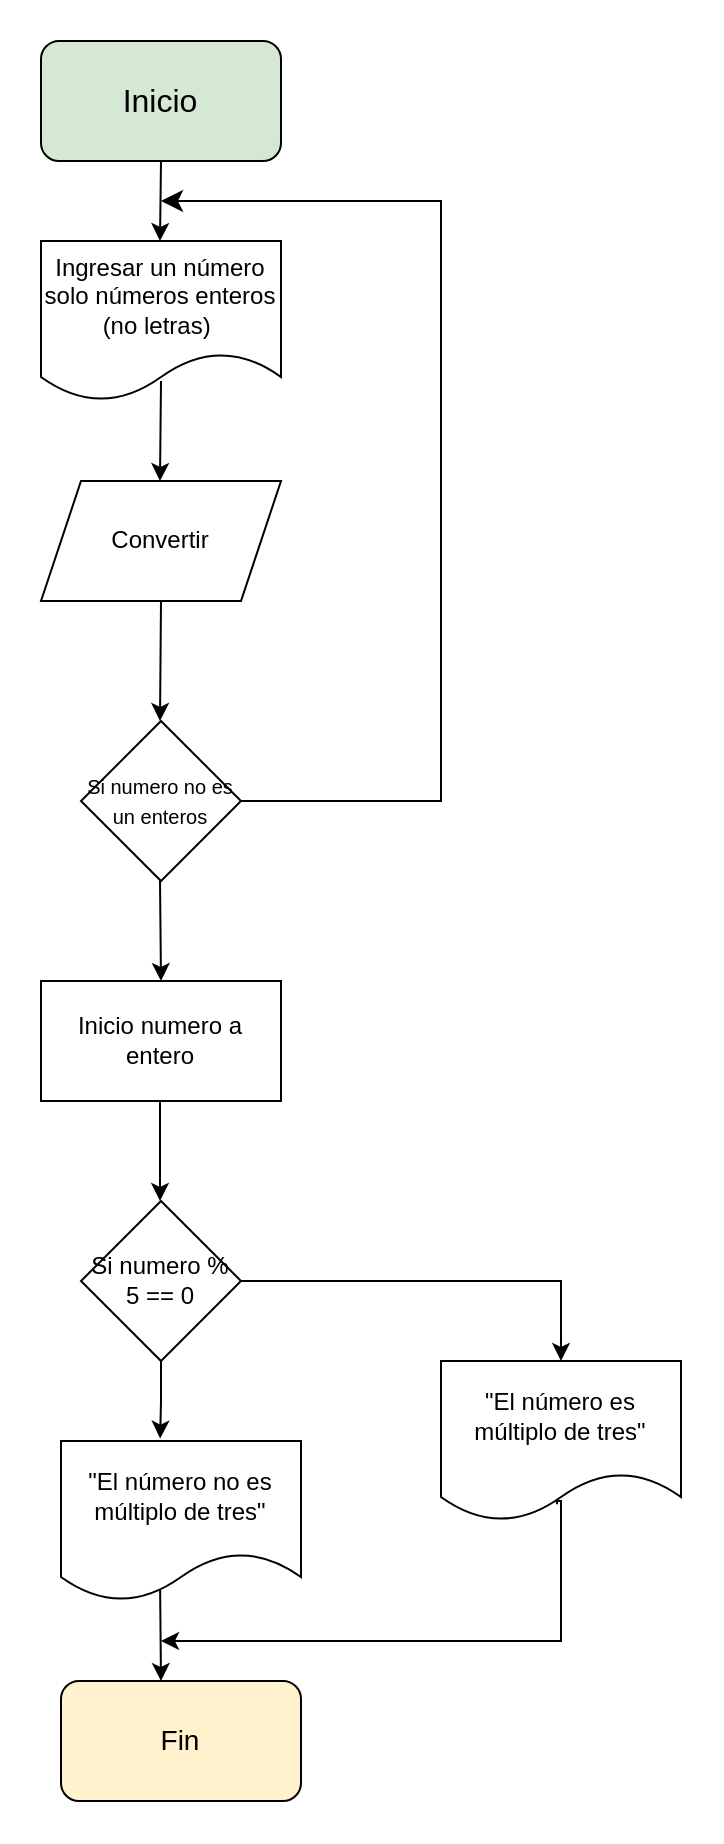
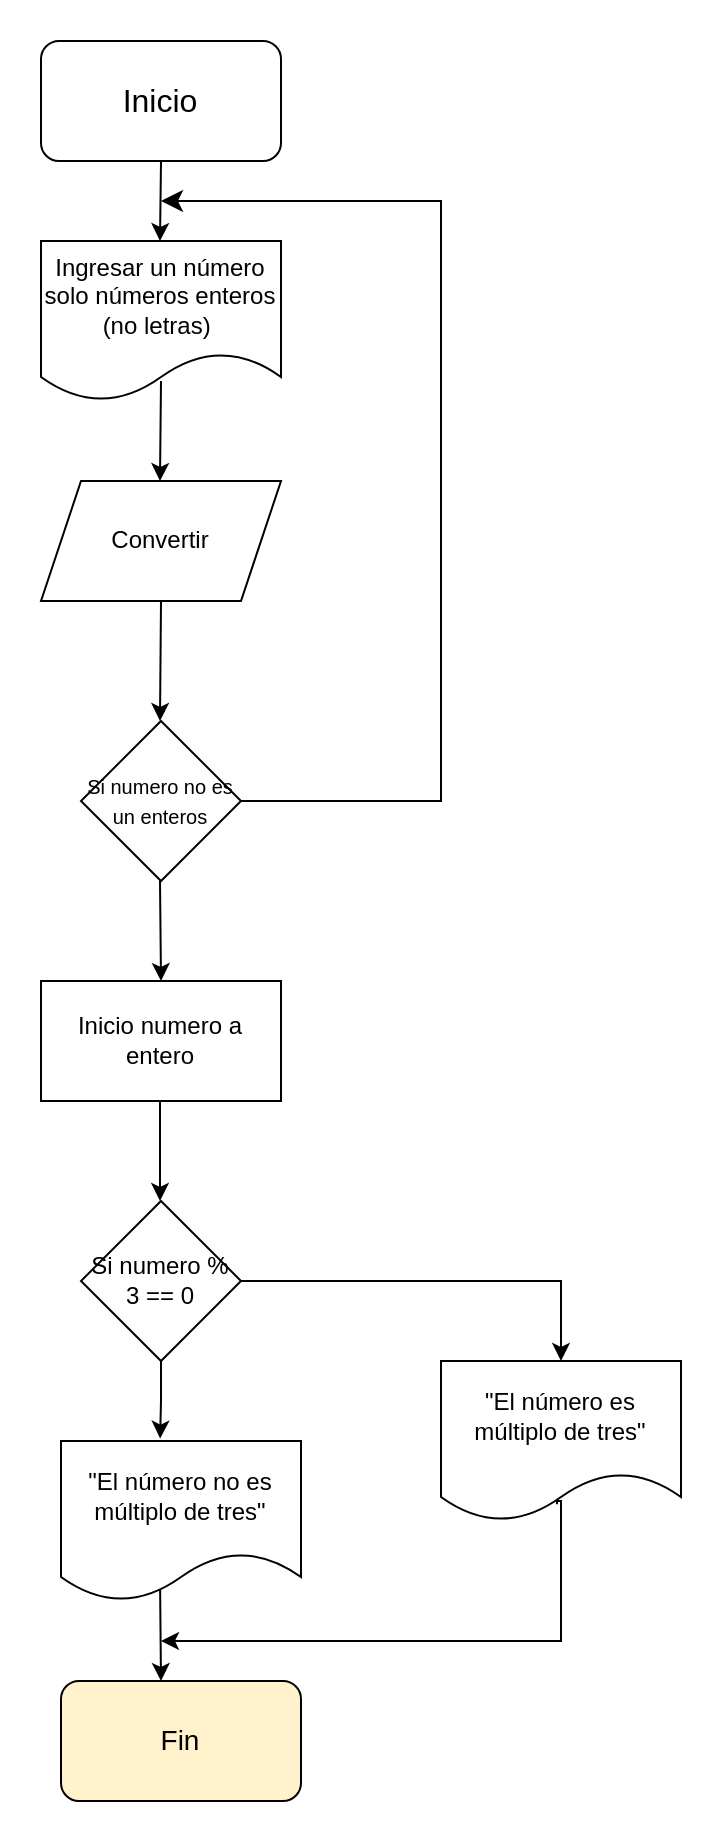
  <mxCell id="0" />
  <mxCell id="1" parent="0" />
- <mxCell id="2" value="&lt;font size=&quot;3&quot;&gt;Inicio&lt;/font&gt;" style="rounded=1;whiteSpace=wrap;html=1;fillColor=#d5e8d4;" vertex="1" parent="1"><mxGeometry x="20" y="20" width="120" height="60" as="geometry" /></mxCell>
+ <mxCell id="2" value="&lt;font size=&quot;3&quot;&gt;Inicio&lt;/font&gt;" style="rounded=1;whiteSpace=wrap;html=1;" vertex="1" parent="1"><mxGeometry x="20" y="20" width="120" height="60" as="geometry" /></mxCell>
  <mxCell id="3" value="Ingresar un número solo números enteros (no letras)&amp;nbsp;" style="shape=document;whiteSpace=wrap;html=1;boundedLbl=1;" vertex="1" parent="1"><mxGeometry x="20" y="120" width="120" height="80" as="geometry" /></mxCell>
  <mxCell id="4" value="Convertir" style="shape=parallelogram;perimeter=parallelogramPerimeter;whiteSpace=wrap;html=1;fixedSize=1;" vertex="1" parent="1"><mxGeometry x="20" y="240" width="120" height="60" as="geometry" /></mxCell>
  <mxCell id="5" value="&lt;font size=&quot;1&quot;&gt;Si numero no es un enteros&lt;/font&gt;" style="rhombus;whiteSpace=wrap;html=1;" vertex="1" parent="1"><mxGeometry x="40" y="360" width="80" height="80" as="geometry" /></mxCell>
  <mxCell id="6" value="" style="edgeStyle=segmentEdgeStyle;endArrow=classic;html=1;curved=0;rounded=0;endSize=8;startSize=8;" edge="1" parent="1"><mxGeometry width="50" height="50" relative="1" as="geometry"><mxPoint x="120" y="400" as="sourcePoint" /><mxPoint x="80" y="100" as="targetPoint" /><Array as="points"><mxPoint x="220" y="400" /><mxPoint x="220" y="100" /></Array></mxGeometry></mxCell>
  <mxCell id="7" value="" style="endArrow=classic;html=1;rounded=0;" edge="1" parent="1"><mxGeometry width="50" height="50" relative="1" as="geometry"><mxPoint x="80" y="300" as="sourcePoint" /><mxPoint x="79.5" y="360" as="targetPoint" /></mxGeometry></mxCell>
  <mxCell id="8" value="" style="endArrow=classic;html=1;rounded=0;" edge="1" parent="1"><mxGeometry width="50" height="50" relative="1" as="geometry"><mxPoint x="80" y="190" as="sourcePoint" /><mxPoint x="79.5" y="240" as="targetPoint" /></mxGeometry></mxCell>
  <mxCell id="9" value="" style="endArrow=classic;html=1;rounded=0;" edge="1" parent="1"><mxGeometry width="50" height="50" relative="1" as="geometry"><mxPoint x="80" y="80" as="sourcePoint" /><mxPoint x="79.5" y="120" as="targetPoint" /></mxGeometry></mxCell>
  <mxCell id="10" value="" style="endArrow=classic;html=1;rounded=0;" edge="1" parent="1"><mxGeometry width="50" height="50" relative="1" as="geometry"><mxPoint x="79.5" y="440" as="sourcePoint" /><mxPoint x="80" y="490" as="targetPoint" /></mxGeometry></mxCell>
  <mxCell id="11" value="Inicio numero a entero" style="rounded=0;whiteSpace=wrap;html=1;" vertex="1" parent="1"><mxGeometry x="20" y="490" width="120" height="60" as="geometry" /></mxCell>
  <mxCell id="12" value="" style="endArrow=classic;html=1;rounded=0;" edge="1" parent="1"><mxGeometry width="50" height="50" relative="1" as="geometry"><mxPoint x="79.5" y="550" as="sourcePoint" /><mxPoint x="79.5" y="600" as="targetPoint" /></mxGeometry></mxCell>
  <mxCell id="13" style="edgeStyle=orthogonalEdgeStyle;rounded=0;orthogonalLoop=1;jettySize=auto;html=1;entryX=0.5;entryY=0;entryDx=0;entryDy=0;" edge="1" parent="1" source="14" target="16"><mxGeometry relative="1" as="geometry"><mxPoint x="280" y="640" as="targetPoint" /></mxGeometry></mxCell>
- <mxCell id="14" value="Si numero % 5 == 0" style="rhombus;whiteSpace=wrap;html=1;" vertex="1" parent="1"><mxGeometry x="40" y="600" width="80" height="80" as="geometry" /></mxCell>
+ <mxCell id="14" value="Si numero % 3 == 0" style="rhombus;whiteSpace=wrap;html=1;" vertex="1" parent="1"><mxGeometry x="40" y="600" width="80" height="80" as="geometry" /></mxCell>
  <mxCell id="15" style="edgeStyle=orthogonalEdgeStyle;rounded=0;orthogonalLoop=1;jettySize=auto;html=1;exitX=0.483;exitY=0.895;exitDx=0;exitDy=0;exitPerimeter=0;" edge="1" parent="1" source="16"><mxGeometry relative="1" as="geometry"><mxPoint x="80" y="820" as="targetPoint" /><Array as="points"><mxPoint x="278" y="750" /><mxPoint x="280" y="750" /><mxPoint x="280" y="820" /></Array></mxGeometry></mxCell>
  <mxCell id="16" value="&quot;El número es múltiplo de tres&quot;" style="shape=document;whiteSpace=wrap;html=1;boundedLbl=1;" vertex="1" parent="1"><mxGeometry x="220" y="680" width="120" height="80" as="geometry" /></mxCell>
  <mxCell id="17" value="&quot;El número no es múltiplo de tres&quot;" style="shape=document;whiteSpace=wrap;html=1;boundedLbl=1;" vertex="1" parent="1"><mxGeometry x="30" y="720" width="120" height="80" as="geometry" /></mxCell>
  <mxCell id="18" style="edgeStyle=orthogonalEdgeStyle;rounded=0;orthogonalLoop=1;jettySize=auto;html=1;entryX=0.413;entryY=-0.015;entryDx=0;entryDy=0;entryPerimeter=0;" edge="1" parent="1" source="14" target="17"><mxGeometry relative="1" as="geometry" /></mxCell>
  <mxCell id="19" value="" style="endArrow=classic;html=1;rounded=0;exitX=0.413;exitY=0.925;exitDx=0;exitDy=0;exitPerimeter=0;" edge="1" parent="1" source="17"><mxGeometry width="50" height="50" relative="1" as="geometry"><mxPoint x="80" y="800" as="sourcePoint" /><mxPoint x="80" y="840" as="targetPoint" /></mxGeometry></mxCell>
  <mxCell id="20" value="&lt;font style=&quot;font-size: 14px;&quot;&gt;Fin&lt;/font&gt;" style="rounded=1;whiteSpace=wrap;html=1;fillColor=#fff2cc;" vertex="1" parent="1"><mxGeometry x="30" y="840" width="120" height="60" as="geometry" /></mxCell>
